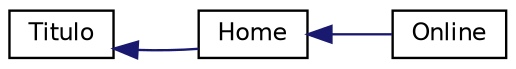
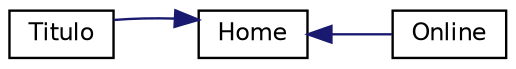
  digraph {
    rankdir=LR
    node [color=black fillcolor=white fontname=Helvetica fontsize=10 shape=record style=filled]
    edge [color=midnightblue dir=back fontname=Helvetica fontsize=10 labelfontname=Helvetica labelfontsize=10 style=solid]
    n1 [height=0.2 label=Titulo width=0.4]
    n2 [height=0.2 label=Home width=0.4]
    n3 [height=0.2 label=Online width=0.4]
-   n1 -> n2
+   n2 -> n1
    n2 -> n3
  }
